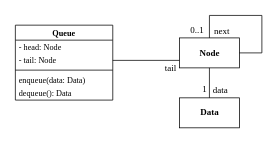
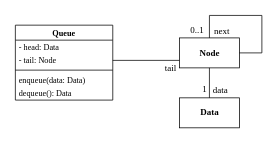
  <mxCell id="0" />
  <mxCell id="1" parent="0" />
  <mxCell id="2" value="&lt;b&gt;&lt;font data-font-src=&quot;https://fonts.googleapis.com/css?family=Alegreya+Sans&quot; face=&quot;Alegreya Sans&quot;&gt;Node&lt;/font&gt;&lt;/b&gt;" style="html=1;fontFamily=Alegreya;fontSource=https%3A%2F%2Ffonts.googleapis.com%2Fcss%3Ffamily%3DAlegreya;" parent="1" vertex="1"><mxGeometry x="239" y="50" width="80" height="40" as="geometry" /></mxCell>
  <mxCell id="3" value="" style="endArrow=none;shadow=0;strokeWidth=1;rounded=0;endFill=0;elbow=vertical;entryX=1;entryY=0.5;entryDx=0;entryDy=0;" parent="1" source="2" target="2" edge="1"><mxGeometry x="0.5" y="41" relative="1" as="geometry"><mxPoint x="279" y="-13" as="sourcePoint" /><mxPoint x="329" y="17" as="targetPoint" /><mxPoint x="-40" y="32" as="offset" /><Array as="points"><mxPoint x="279" y="20" /><mxPoint x="349" y="20" /><mxPoint x="349" y="70" /></Array></mxGeometry></mxCell>
  <mxCell id="4" value="0..1" style="resizable=0;align=right;verticalAlign=bottom;labelBackgroundColor=none;fontSize=12;fontFamily=Alegreya;spacingBottom=2;" parent="3" connectable="0" vertex="1"><mxGeometry x="1" relative="1" as="geometry"><mxPoint x="-46" y="-20" as="offset" /></mxGeometry></mxCell>
  <mxCell id="5" value="next&amp;nbsp;" style="text;html=1;resizable=0;points=[];;align=center;verticalAlign=middle;labelBackgroundColor=none;rounded=0;shadow=0;strokeWidth=1;fontSize=12;fontFamily=Alegreya;rotation=0;" parent="3" vertex="1" connectable="0"><mxGeometry relative="1" as="geometry"><mxPoint x="-43" y="20" as="offset" /></mxGeometry></mxCell>
  <mxCell id="6" value="Queue" style="swimlane;fontStyle=1;align=center;verticalAlign=top;childLayout=stackLayout;horizontal=1;startSize=20;horizontalStack=0;resizeParent=1;resizeParentMax=0;resizeLast=0;collapsible=1;marginBottom=0;fontFamily=Alegreya Sans;fontSize=11;fontSource=https%3A%2F%2Ffonts.googleapis.com%2Fcss%3Ffamily%3DAlegreya%2BSans;spacing=0;" parent="1" vertex="1"><mxGeometry x="20" y="33" width="130" height="100" as="geometry"><mxRectangle x="850" y="510" width="80" height="30" as="alternateBounds" /></mxGeometry></mxCell>
- <mxCell id="7" value="- head: Node" style="text;strokeColor=none;fillColor=none;align=left;verticalAlign=middle;spacingLeft=3;spacingRight=4;overflow=hidden;rotatable=0;points=[[0,0.5],[1,0.5]];portConstraint=eastwest;fontFamily=Alegreya;fontSize=11;fontStyle=0;html=1;imageWidth=24;imageHeight=24;comic=0;imageAspect=0;" parent="6" vertex="1"><mxGeometry y="20" width="130" height="18" as="geometry" /></mxCell>
+ <mxCell id="7" value="- head: Data" style="text;strokeColor=none;fillColor=none;align=left;verticalAlign=middle;spacingLeft=3;spacingRight=4;overflow=hidden;rotatable=0;points=[[0,0.5],[1,0.5]];portConstraint=eastwest;fontFamily=Alegreya;fontSize=11;fontStyle=0;html=1;imageWidth=24;imageHeight=24;comic=0;imageAspect=0;" parent="6" vertex="1"><mxGeometry y="20" width="130" height="18" as="geometry" /></mxCell>
  <mxCell id="8" value="- tail: Node" style="text;strokeColor=none;fillColor=none;align=left;verticalAlign=middle;spacingLeft=3;spacingRight=4;overflow=hidden;rotatable=0;points=[[0,0.5],[1,0.5]];portConstraint=eastwest;fontFamily=Alegreya;fontSize=11;fontStyle=0;html=1;imageWidth=24;imageHeight=24;comic=0;imageAspect=0;" vertex="1" parent="6"><mxGeometry y="38" width="130" height="18" as="geometry" /></mxCell>
  <mxCell id="9" value="" style="line;strokeWidth=1;fillColor=none;align=left;verticalAlign=middle;spacingTop=-1;spacingLeft=3;spacingRight=3;rotatable=0;labelPosition=right;points=[];portConstraint=eastwest;strokeColor=inherit;fontFamily=Alegreya;fontSize=11;" parent="6" vertex="1"><mxGeometry y="56" width="130" height="8" as="geometry" /></mxCell>
  <mxCell id="10" value="enqueue(data: Data)" style="text;strokeColor=none;fillColor=none;align=left;verticalAlign=middle;spacingLeft=3;spacingRight=4;overflow=hidden;rotatable=0;points=[[0,0.5],[1,0.5]];portConstraint=eastwest;fontFamily=Alegreya;fontSize=11;fontStyle=0;imageWidth=24;imageHeight=24;comic=0;imageAspect=0;" parent="6" vertex="1"><mxGeometry y="64" width="130" height="18" as="geometry" /></mxCell>
  <mxCell id="11" value="dequeue(): Data" style="text;strokeColor=none;fillColor=none;align=left;verticalAlign=middle;spacingLeft=3;spacingRight=4;overflow=hidden;rotatable=0;points=[[0,0.5],[1,0.5]];portConstraint=eastwest;fontFamily=Alegreya;fontSize=11;fontStyle=0;imageWidth=24;imageHeight=24;comic=0;imageAspect=0;" parent="6" vertex="1"><mxGeometry y="82" width="130" height="18" as="geometry" /></mxCell>
  <mxCell id="12" value="&lt;b&gt;&lt;font data-font-src=&quot;https://fonts.googleapis.com/css?family=Alegreya+Sans&quot; face=&quot;Alegreya Sans&quot;&gt;Data&lt;/font&gt;&lt;/b&gt;" style="html=1;fontFamily=Alegreya;fontSource=https%3A%2F%2Ffonts.googleapis.com%2Fcss%3Ffamily%3DAlegreya;" parent="1" vertex="1"><mxGeometry x="239" y="130" width="80" height="40" as="geometry" /></mxCell>
  <mxCell id="13" value="" style="endArrow=none;html=1;rounded=0;align=center;verticalAlign=top;endFill=0;labelBackgroundColor=none;fontFamily=Alegreya;fontSource=https%3A%2F%2Ffonts.googleapis.com%2Fcss%3Ffamily%3DAlegreya;" parent="1" source="12" target="2" edge="1"><mxGeometry relative="1" as="geometry"><mxPoint x="209" y="330" as="sourcePoint" /><mxPoint x="369" y="330" as="targetPoint" /></mxGeometry></mxCell>
  <mxCell id="14" value="data" style="resizable=0;html=1;align=left;verticalAlign=bottom;labelBackgroundColor=none;fontFamily=Alegreya;fontSource=https%3A%2F%2Ffonts.googleapis.com%2Fcss%3Ffamily%3DAlegreya;" parent="13" connectable="0" vertex="1"><mxGeometry x="-1" relative="1" as="geometry"><mxPoint x="3" y="-2" as="offset" /></mxGeometry></mxCell>
  <mxCell id="15" value="1" style="resizable=0;html=1;align=left;verticalAlign=top;labelBackgroundColor=none;fontFamily=Alegreya;fontSource=https%3A%2F%2Ffonts.googleapis.com%2Fcss%3Ffamily%3DAlegreya;" parent="13" connectable="0" vertex="1"><mxGeometry x="-1" relative="1" as="geometry"><mxPoint x="-11" y="-25" as="offset" /></mxGeometry></mxCell>
  <mxCell id="16" value="" style="endArrow=none;shadow=0;strokeWidth=1;rounded=0;endFill=0;elbow=vertical;exitX=1;exitY=0.5;exitDx=0;exitDy=0;entryX=0;entryY=0.75;entryDx=0;entryDy=0;" edge="1" parent="1" source="8" target="2"><mxGeometry x="0.5" y="41" relative="1" as="geometry"><mxPoint x="158" y="82" as="sourcePoint" /><mxPoint x="249" y="80.611" as="targetPoint" /><mxPoint x="-40" y="32" as="offset" /></mxGeometry></mxCell>
  <mxCell id="17" value="tail" style="text;html=1;resizable=0;points=[];;align=center;verticalAlign=middle;labelBackgroundColor=none;rounded=0;shadow=0;strokeWidth=1;fontSize=12;fontFamily=Alegreya;" vertex="1" connectable="0" parent="16"><mxGeometry relative="1" as="geometry"><mxPoint x="31" y="10" as="offset" /></mxGeometry></mxCell>
